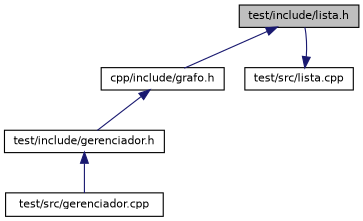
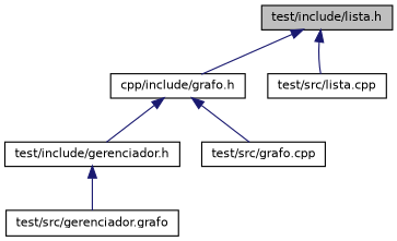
  digraph {
    node [color=black fillcolor=white fontname=Helvetica fontsize=10 shape=record style=filled]
    edge [color=midnightblue dir=back fontname=Helvetica fontsize=10 labelfontname=Helvetica labelfontsize=10 style=solid]
    n1 [fillcolor=grey75 fontcolor=black height=0.2 label="test/include/lista.h" width=0.4]
    n2 [height=0.2 label="cpp/include/grafo.h" width=0.4]
    n3 [height=0.2 label="test/src/lista.cpp" width=0.4]
    n4 [height=0.2 label="test/include/gerenciador.h" width=0.4]
-   n5 [height=0.2 label="test/src/gerenciador.cpp" width=0.4]
+   n5 [height=0.2 label="test/src/gerenciador.grafo" width=0.4]
+   n6 [height=0.2 label="test/src/grafo.cpp" width=0.4]
    n1 -> n2
-   n3 -> n1
+   n1 -> n3
    n2 -> n4
+   n2 -> n6
    n4 -> n5
  }
